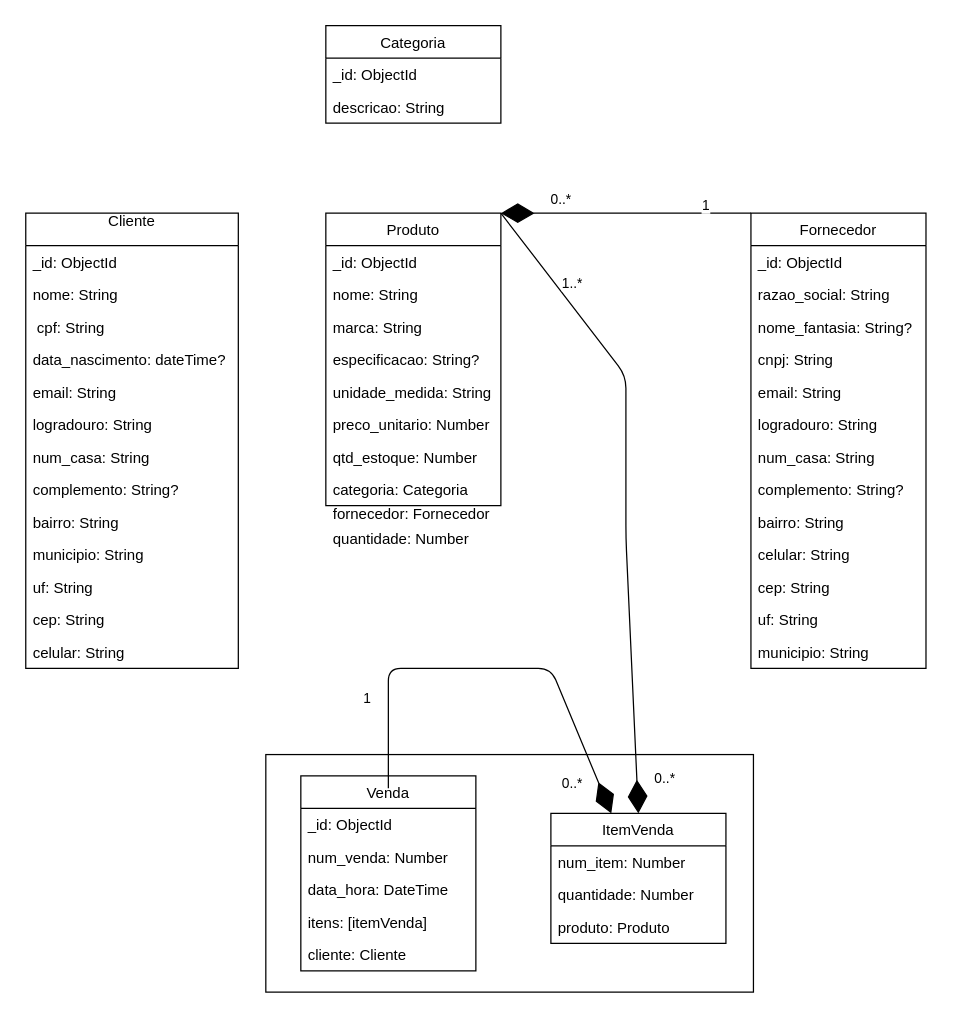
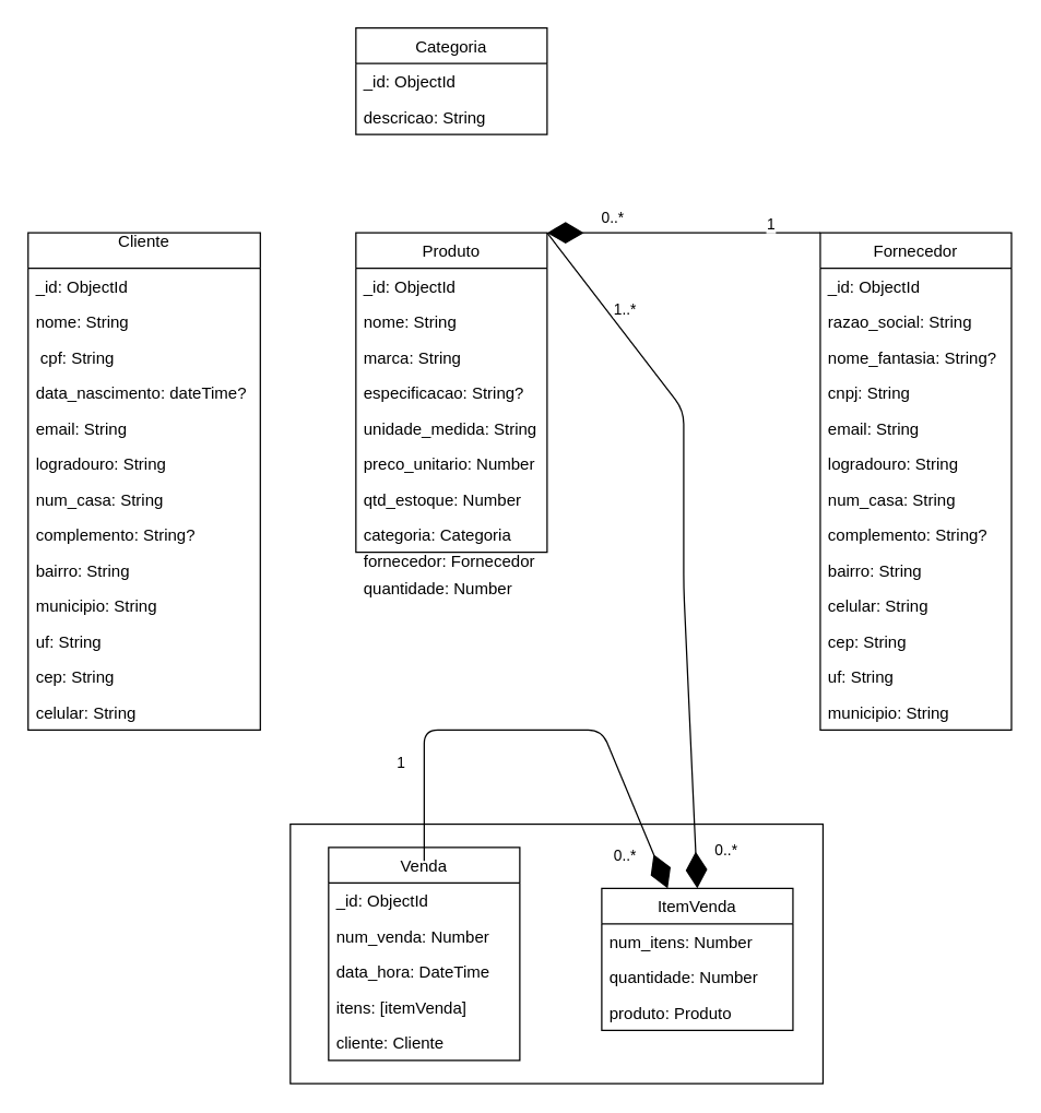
  <mxCell id="0" />
  <mxCell id="1" parent="0" />
  <mxCell id="2" value="Cliente&#10;" style="swimlane;fontStyle=0;childLayout=stackLayout;horizontal=1;startSize=26;fillColor=none;horizontalStack=0;resizeParent=1;resizeParentMax=0;resizeLast=0;collapsible=1;marginBottom=0;" parent="1" vertex="1"><mxGeometry x="20" y="170" width="170" height="364" as="geometry" /></mxCell>
  <mxCell id="3" value="_id: ObjectId" style="text;strokeColor=none;fillColor=none;align=left;verticalAlign=top;spacingLeft=4;spacingRight=4;overflow=hidden;rotatable=0;points=[[0,0.5],[1,0.5]];portConstraint=eastwest;" parent="2" vertex="1"><mxGeometry y="26" width="170" height="26" as="geometry" /></mxCell>
  <mxCell id="4" value="nome: String" style="text;strokeColor=none;fillColor=none;align=left;verticalAlign=top;spacingLeft=4;spacingRight=4;overflow=hidden;rotatable=0;points=[[0,0.5],[1,0.5]];portConstraint=eastwest;" parent="2" vertex="1"><mxGeometry y="52" width="170" height="26" as="geometry" /></mxCell>
  <mxCell id="5" value=" cpf: String" style="text;strokeColor=none;fillColor=none;align=left;verticalAlign=top;spacingLeft=4;spacingRight=4;overflow=hidden;rotatable=0;points=[[0,0.5],[1,0.5]];portConstraint=eastwest;" parent="2" vertex="1"><mxGeometry y="78" width="170" height="26" as="geometry" /></mxCell>
  <mxCell id="6" value="data_nascimento: dateTime?" style="text;strokeColor=none;fillColor=none;align=left;verticalAlign=top;spacingLeft=4;spacingRight=4;overflow=hidden;rotatable=0;points=[[0,0.5],[1,0.5]];portConstraint=eastwest;" parent="2" vertex="1"><mxGeometry y="104" width="170" height="26" as="geometry" /></mxCell>
  <mxCell id="7" value="email: String" style="text;strokeColor=none;fillColor=none;align=left;verticalAlign=top;spacingLeft=4;spacingRight=4;overflow=hidden;rotatable=0;points=[[0,0.5],[1,0.5]];portConstraint=eastwest;" parent="2" vertex="1"><mxGeometry y="130" width="170" height="26" as="geometry" /></mxCell>
  <mxCell id="8" value="logradouro: String" style="text;strokeColor=none;fillColor=none;align=left;verticalAlign=top;spacingLeft=4;spacingRight=4;overflow=hidden;rotatable=0;points=[[0,0.5],[1,0.5]];portConstraint=eastwest;" parent="2" vertex="1"><mxGeometry y="156" width="170" height="26" as="geometry" /></mxCell>
  <mxCell id="9" value="num_casa: String" style="text;strokeColor=none;fillColor=none;align=left;verticalAlign=top;spacingLeft=4;spacingRight=4;overflow=hidden;rotatable=0;points=[[0,0.5],[1,0.5]];portConstraint=eastwest;" parent="2" vertex="1"><mxGeometry y="182" width="170" height="26" as="geometry" /></mxCell>
  <mxCell id="10" value="complemento: String?" style="text;strokeColor=none;fillColor=none;align=left;verticalAlign=top;spacingLeft=4;spacingRight=4;overflow=hidden;rotatable=0;points=[[0,0.5],[1,0.5]];portConstraint=eastwest;" parent="2" vertex="1"><mxGeometry y="208" width="170" height="26" as="geometry" /></mxCell>
  <mxCell id="11" value="bairro: String" style="text;strokeColor=none;fillColor=none;align=left;verticalAlign=top;spacingLeft=4;spacingRight=4;overflow=hidden;rotatable=0;points=[[0,0.5],[1,0.5]];portConstraint=eastwest;" parent="2" vertex="1"><mxGeometry y="234" width="170" height="26" as="geometry" /></mxCell>
  <mxCell id="12" value="municipio: String" style="text;strokeColor=none;fillColor=none;align=left;verticalAlign=top;spacingLeft=4;spacingRight=4;overflow=hidden;rotatable=0;points=[[0,0.5],[1,0.5]];portConstraint=eastwest;" parent="2" vertex="1"><mxGeometry y="260" width="170" height="26" as="geometry" /></mxCell>
  <mxCell id="13" value="uf: String" style="text;strokeColor=none;fillColor=none;align=left;verticalAlign=top;spacingLeft=4;spacingRight=4;overflow=hidden;rotatable=0;points=[[0,0.5],[1,0.5]];portConstraint=eastwest;" parent="2" vertex="1"><mxGeometry y="286" width="170" height="26" as="geometry" /></mxCell>
  <mxCell id="14" value="cep: String" style="text;strokeColor=none;fillColor=none;align=left;verticalAlign=top;spacingLeft=4;spacingRight=4;overflow=hidden;rotatable=0;points=[[0,0.5],[1,0.5]];portConstraint=eastwest;" parent="2" vertex="1"><mxGeometry y="312" width="170" height="26" as="geometry" /></mxCell>
  <mxCell id="15" value="celular: String" style="text;strokeColor=none;fillColor=none;align=left;verticalAlign=top;spacingLeft=4;spacingRight=4;overflow=hidden;rotatable=0;points=[[0,0.5],[1,0.5]];portConstraint=eastwest;" parent="2" vertex="1"><mxGeometry y="338" width="170" height="26" as="geometry" /></mxCell>
  <mxCell id="16" value="Produto" style="swimlane;fontStyle=0;childLayout=stackLayout;horizontal=1;startSize=26;fillColor=none;horizontalStack=0;resizeParent=1;resizeParentMax=0;resizeLast=0;collapsible=1;marginBottom=0;" parent="1" vertex="1"><mxGeometry x="260" y="170" width="140" height="234" as="geometry" /></mxCell>
  <mxCell id="17" value="_id: ObjectId" style="text;strokeColor=none;fillColor=none;align=left;verticalAlign=top;spacingLeft=4;spacingRight=4;overflow=hidden;rotatable=0;points=[[0,0.5],[1,0.5]];portConstraint=eastwest;" parent="16" vertex="1"><mxGeometry y="26" width="140" height="26" as="geometry" /></mxCell>
  <mxCell id="18" value="nome: String" style="text;strokeColor=none;fillColor=none;align=left;verticalAlign=top;spacingLeft=4;spacingRight=4;overflow=hidden;rotatable=0;points=[[0,0.5],[1,0.5]];portConstraint=eastwest;" parent="16" vertex="1"><mxGeometry y="52" width="140" height="26" as="geometry" /></mxCell>
  <mxCell id="19" value="marca: String" style="text;strokeColor=none;fillColor=none;align=left;verticalAlign=top;spacingLeft=4;spacingRight=4;overflow=hidden;rotatable=0;points=[[0,0.5],[1,0.5]];portConstraint=eastwest;" parent="16" vertex="1"><mxGeometry y="78" width="140" height="26" as="geometry" /></mxCell>
  <mxCell id="20" value="especificacao: String?" style="text;strokeColor=none;fillColor=none;align=left;verticalAlign=top;spacingLeft=4;spacingRight=4;overflow=hidden;rotatable=0;points=[[0,0.5],[1,0.5]];portConstraint=eastwest;" parent="16" vertex="1"><mxGeometry y="104" width="140" height="26" as="geometry" /></mxCell>
  <mxCell id="21" value="unidade_medida: String" style="text;strokeColor=none;fillColor=none;align=left;verticalAlign=top;spacingLeft=4;spacingRight=4;overflow=hidden;rotatable=0;points=[[0,0.5],[1,0.5]];portConstraint=eastwest;" parent="16" vertex="1"><mxGeometry y="130" width="140" height="26" as="geometry" /></mxCell>
  <mxCell id="22" value="preco_unitario: Number" style="text;strokeColor=none;fillColor=none;align=left;verticalAlign=top;spacingLeft=4;spacingRight=4;overflow=hidden;rotatable=0;points=[[0,0.5],[1,0.5]];portConstraint=eastwest;" parent="16" vertex="1"><mxGeometry y="156" width="140" height="26" as="geometry" /></mxCell>
  <mxCell id="23" value="qtd_estoque: Number" style="text;strokeColor=none;fillColor=none;align=left;verticalAlign=top;spacingLeft=4;spacingRight=4;overflow=hidden;rotatable=0;points=[[0,0.5],[1,0.5]];portConstraint=eastwest;" parent="16" vertex="1"><mxGeometry y="182" width="140" height="26" as="geometry" /></mxCell>
  <mxCell id="24" value="categoria: Categoria&#10;&#10;fornecedor: " style="text;strokeColor=none;fillColor=none;align=left;verticalAlign=top;spacingLeft=4;spacingRight=4;overflow=hidden;rotatable=0;points=[[0,0.5],[1,0.5]];portConstraint=eastwest;" parent="16" vertex="1"><mxGeometry y="208" width="140" height="26" as="geometry" /></mxCell>
  <mxCell id="25" value="Categoria" style="swimlane;fontStyle=0;childLayout=stackLayout;horizontal=1;startSize=26;fillColor=none;horizontalStack=0;resizeParent=1;resizeParentMax=0;resizeLast=0;collapsible=1;marginBottom=0;" parent="1" vertex="1"><mxGeometry x="260" y="20" width="140" height="78" as="geometry" /></mxCell>
  <mxCell id="26" value="_id: ObjectId" style="text;strokeColor=none;fillColor=none;align=left;verticalAlign=top;spacingLeft=4;spacingRight=4;overflow=hidden;rotatable=0;points=[[0,0.5],[1,0.5]];portConstraint=eastwest;" parent="25" vertex="1"><mxGeometry y="26" width="140" height="26" as="geometry" /></mxCell>
  <mxCell id="27" value="descricao: String" style="text;strokeColor=none;fillColor=none;align=left;verticalAlign=top;spacingLeft=4;spacingRight=4;overflow=hidden;rotatable=0;points=[[0,0.5],[1,0.5]];portConstraint=eastwest;" parent="25" vertex="1"><mxGeometry y="52" width="140" height="26" as="geometry" /></mxCell>
  <mxCell id="28" value="Venda" style="swimlane;fontStyle=0;childLayout=stackLayout;horizontal=1;startSize=26;fillColor=none;horizontalStack=0;resizeParent=1;resizeParentMax=0;resizeLast=0;collapsible=1;marginBottom=0;" parent="1" vertex="1"><mxGeometry x="240" y="620" width="140" height="156" as="geometry" /></mxCell>
  <mxCell id="29" value="_id: ObjectId" style="text;strokeColor=none;fillColor=none;align=left;verticalAlign=top;spacingLeft=4;spacingRight=4;overflow=hidden;rotatable=0;points=[[0,0.5],[1,0.5]];portConstraint=eastwest;" parent="28" vertex="1"><mxGeometry y="26" width="140" height="26" as="geometry" /></mxCell>
  <mxCell id="30" value="num_venda: Number" style="text;strokeColor=none;fillColor=none;align=left;verticalAlign=top;spacingLeft=4;spacingRight=4;overflow=hidden;rotatable=0;points=[[0,0.5],[1,0.5]];portConstraint=eastwest;" parent="28" vertex="1"><mxGeometry y="52" width="140" height="26" as="geometry" /></mxCell>
  <mxCell id="31" value="data_hora: DateTime" style="text;strokeColor=none;fillColor=none;align=left;verticalAlign=top;spacingLeft=4;spacingRight=4;overflow=hidden;rotatable=0;points=[[0,0.5],[1,0.5]];portConstraint=eastwest;" parent="28" vertex="1"><mxGeometry y="78" width="140" height="26" as="geometry" /></mxCell>
  <mxCell id="32" value="itens: [itemVenda]" style="text;strokeColor=none;fillColor=none;align=left;verticalAlign=top;spacingLeft=4;spacingRight=4;overflow=hidden;rotatable=0;points=[[0,0.5],[1,0.5]];portConstraint=eastwest;" parent="28" vertex="1"><mxGeometry y="104" width="140" height="26" as="geometry" /></mxCell>
  <mxCell id="33" value="cliente: Cliente" style="text;strokeColor=none;fillColor=none;align=left;verticalAlign=top;spacingLeft=4;spacingRight=4;overflow=hidden;rotatable=0;points=[[0,0.5],[1,0.5]];portConstraint=eastwest;" parent="28" vertex="1"><mxGeometry y="130" width="140" height="26" as="geometry" /></mxCell>
  <mxCell id="34" value="Fornecedor" style="swimlane;fontStyle=0;childLayout=stackLayout;horizontal=1;startSize=26;fillColor=none;horizontalStack=0;resizeParent=1;resizeParentMax=0;resizeLast=0;collapsible=1;marginBottom=0;" parent="1" vertex="1"><mxGeometry x="600" y="170" width="140" height="364" as="geometry" /></mxCell>
  <mxCell id="35" value="_id: ObjectId" style="text;strokeColor=none;fillColor=none;align=left;verticalAlign=top;spacingLeft=4;spacingRight=4;overflow=hidden;rotatable=0;points=[[0,0.5],[1,0.5]];portConstraint=eastwest;" parent="34" vertex="1"><mxGeometry y="26" width="140" height="26" as="geometry" /></mxCell>
  <mxCell id="36" value="razao_social: String" style="text;strokeColor=none;fillColor=none;align=left;verticalAlign=top;spacingLeft=4;spacingRight=4;overflow=hidden;rotatable=0;points=[[0,0.5],[1,0.5]];portConstraint=eastwest;" parent="34" vertex="1"><mxGeometry y="52" width="140" height="26" as="geometry" /></mxCell>
  <mxCell id="37" value="nome_fantasia: String?" style="text;strokeColor=none;fillColor=none;align=left;verticalAlign=top;spacingLeft=4;spacingRight=4;overflow=hidden;rotatable=0;points=[[0,0.5],[1,0.5]];portConstraint=eastwest;" parent="34" vertex="1"><mxGeometry y="78" width="140" height="26" as="geometry" /></mxCell>
  <mxCell id="38" value="cnpj: String" style="text;strokeColor=none;fillColor=none;align=left;verticalAlign=top;spacingLeft=4;spacingRight=4;overflow=hidden;rotatable=0;points=[[0,0.5],[1,0.5]];portConstraint=eastwest;" parent="34" vertex="1"><mxGeometry y="104" width="140" height="26" as="geometry" /></mxCell>
  <mxCell id="39" value="email: String" style="text;strokeColor=none;fillColor=none;align=left;verticalAlign=top;spacingLeft=4;spacingRight=4;overflow=hidden;rotatable=0;points=[[0,0.5],[1,0.5]];portConstraint=eastwest;" parent="34" vertex="1"><mxGeometry y="130" width="140" height="26" as="geometry" /></mxCell>
  <mxCell id="40" value="logradouro: String" style="text;strokeColor=none;fillColor=none;align=left;verticalAlign=top;spacingLeft=4;spacingRight=4;overflow=hidden;rotatable=0;points=[[0,0.5],[1,0.5]];portConstraint=eastwest;" parent="34" vertex="1"><mxGeometry y="156" width="140" height="26" as="geometry" /></mxCell>
  <mxCell id="41" value="num_casa: String" style="text;strokeColor=none;fillColor=none;align=left;verticalAlign=top;spacingLeft=4;spacingRight=4;overflow=hidden;rotatable=0;points=[[0,0.5],[1,0.5]];portConstraint=eastwest;" parent="34" vertex="1"><mxGeometry y="182" width="140" height="26" as="geometry" /></mxCell>
  <mxCell id="42" value="complemento: String?" style="text;strokeColor=none;fillColor=none;align=left;verticalAlign=top;spacingLeft=4;spacingRight=4;overflow=hidden;rotatable=0;points=[[0,0.5],[1,0.5]];portConstraint=eastwest;" parent="34" vertex="1"><mxGeometry y="208" width="140" height="26" as="geometry" /></mxCell>
  <mxCell id="43" value="bairro: String" style="text;strokeColor=none;fillColor=none;align=left;verticalAlign=top;spacingLeft=4;spacingRight=4;overflow=hidden;rotatable=0;points=[[0,0.5],[1,0.5]];portConstraint=eastwest;" parent="34" vertex="1"><mxGeometry y="234" width="140" height="26" as="geometry" /></mxCell>
  <mxCell id="44" value="celular: String" style="text;strokeColor=none;fillColor=none;align=left;verticalAlign=top;spacingLeft=4;spacingRight=4;overflow=hidden;rotatable=0;points=[[0,0.5],[1,0.5]];portConstraint=eastwest;" parent="34" vertex="1"><mxGeometry y="260" width="140" height="26" as="geometry" /></mxCell>
  <mxCell id="45" value="cep: String" style="text;strokeColor=none;fillColor=none;align=left;verticalAlign=top;spacingLeft=4;spacingRight=4;overflow=hidden;rotatable=0;points=[[0,0.5],[1,0.5]];portConstraint=eastwest;" parent="34" vertex="1"><mxGeometry y="286" width="140" height="26" as="geometry" /></mxCell>
  <mxCell id="46" value="uf: String" style="text;strokeColor=none;fillColor=none;align=left;verticalAlign=top;spacingLeft=4;spacingRight=4;overflow=hidden;rotatable=0;points=[[0,0.5],[1,0.5]];portConstraint=eastwest;" parent="34" vertex="1"><mxGeometry y="312" width="140" height="26" as="geometry" /></mxCell>
  <mxCell id="47" value="municipio: String" style="text;strokeColor=none;fillColor=none;align=left;verticalAlign=top;spacingLeft=4;spacingRight=4;overflow=hidden;rotatable=0;points=[[0,0.5],[1,0.5]];portConstraint=eastwest;" parent="34" vertex="1"><mxGeometry y="338" width="140" height="26" as="geometry" /></mxCell>
  <mxCell id="48" value="" style="endArrow=diamondThin;endFill=1;endSize=24;html=1;exitX=0;exitY=0;exitDx=0;exitDy=0;" parent="1" source="34" edge="1"><mxGeometry width="160" relative="1" as="geometry"><mxPoint x="490" y="150" as="sourcePoint" /><mxPoint x="400" y="170" as="targetPoint" /><Array as="points" /></mxGeometry></mxCell>
  <mxCell id="49" value="1" style="edgeLabel;html=1;align=center;verticalAlign=middle;resizable=0;points=[];" parent="48" vertex="1" connectable="0"><mxGeometry x="-0.389" relative="1" as="geometry"><mxPoint x="24" y="-7" as="offset" /></mxGeometry></mxCell>
  <mxCell id="50" value="0..*" style="edgeLabel;html=1;align=center;verticalAlign=middle;resizable=0;points=[];" parent="48" vertex="1" connectable="0"><mxGeometry x="0.526" y="-3" relative="1" as="geometry"><mxPoint y="-9" as="offset" /></mxGeometry></mxCell>
  <mxCell id="51" value="ItemVenda" style="swimlane;fontStyle=0;childLayout=stackLayout;horizontal=1;startSize=26;fillColor=none;horizontalStack=0;resizeParent=1;resizeParentMax=0;resizeLast=0;collapsible=1;marginBottom=0;" parent="1" vertex="1"><mxGeometry x="440" y="650" width="140" height="104" as="geometry" /></mxCell>
- <mxCell id="52" value="num_item: Number" style="text;strokeColor=none;fillColor=none;align=left;verticalAlign=top;spacingLeft=4;spacingRight=4;overflow=hidden;rotatable=0;points=[[0,0.5],[1,0.5]];portConstraint=eastwest;" parent="51" vertex="1"><mxGeometry y="26" width="140" height="26" as="geometry" /></mxCell>
+ <mxCell id="52" value="num_itens: Number" style="text;strokeColor=none;fillColor=none;align=left;verticalAlign=top;spacingLeft=4;spacingRight=4;overflow=hidden;rotatable=0;points=[[0,0.5],[1,0.5]];portConstraint=eastwest;" parent="51" vertex="1"><mxGeometry y="26" width="140" height="26" as="geometry" /></mxCell>
  <mxCell id="53" value="quantidade: Number" style="text;strokeColor=none;fillColor=none;align=left;verticalAlign=top;spacingLeft=4;spacingRight=4;overflow=hidden;rotatable=0;points=[[0,0.5],[1,0.5]];portConstraint=eastwest;" parent="51" vertex="1"><mxGeometry y="52" width="140" height="26" as="geometry" /></mxCell>
  <mxCell id="54" value="produto: Produto" style="text;strokeColor=none;fillColor=none;align=left;verticalAlign=top;spacingLeft=4;spacingRight=4;overflow=hidden;rotatable=0;points=[[0,0.5],[1,0.5]];portConstraint=eastwest;" parent="51" vertex="1"><mxGeometry y="78" width="140" height="26" as="geometry" /></mxCell>
  <mxCell id="55" value="" style="endArrow=diamondThin;endFill=1;endSize=24;html=1;entryX=0.5;entryY=0;entryDx=0;entryDy=0;" parent="1" edge="1" target="51"><mxGeometry width="160" relative="1" as="geometry"><mxPoint x="400" y="170" as="sourcePoint" /><mxPoint x="500" y="600" as="targetPoint" /><Array as="points"><mxPoint x="500" y="300" /><mxPoint x="500" y="430" /></Array></mxGeometry></mxCell>
  <mxCell id="56" value="0..*" style="edgeLabel;html=1;align=center;verticalAlign=middle;resizable=0;points=[];" parent="55" vertex="1" connectable="0"><mxGeometry x="0.902" y="1" relative="1" as="geometry"><mxPoint x="21" y="-3" as="offset" /></mxGeometry></mxCell>
  <mxCell id="57" value="1..*" style="edgeLabel;html=1;align=center;verticalAlign=middle;resizable=0;points=[];" parent="55" vertex="1" connectable="0"><mxGeometry x="-0.528" y="1" relative="1" as="geometry"><mxPoint x="-18" y="-40" as="offset" /></mxGeometry></mxCell>
  <mxCell id="58" value="0..*" style="endArrow=diamondThin;endFill=1;endSize=24;html=1;" parent="1" target="51" edge="1"><mxGeometry x="0.802" y="-20" width="160" relative="1" as="geometry"><mxPoint x="310" y="630" as="sourcePoint" /><mxPoint x="440" y="764" as="targetPoint" /><Array as="points"><mxPoint x="310" y="534" /><mxPoint x="440" y="534" /></Array><mxPoint as="offset" /></mxGeometry></mxCell>
  <mxCell id="59" value="1" style="edgeLabel;html=1;align=center;verticalAlign=middle;resizable=0;points=[];" parent="58" vertex="1" connectable="0"><mxGeometry x="-0.324" y="3" relative="1" as="geometry"><mxPoint x="-41" y="26" as="offset" /></mxGeometry></mxCell>
  <mxCell id="60" value="fornecedor: Fornecedor" style="text;strokeColor=none;fillColor=none;align=left;verticalAlign=top;spacingLeft=4;spacingRight=4;overflow=hidden;rotatable=0;points=[[0,0.5],[1,0.5]];portConstraint=eastwest;" vertex="1" parent="1"><mxGeometry x="260" y="397" width="140" height="26" as="geometry" /></mxCell>
  <mxCell id="61" value="" style="whiteSpace=wrap;html=1;fillColor=none;" vertex="1" parent="1"><mxGeometry x="212" y="603" width="390" height="190" as="geometry" /></mxCell>
  <mxCell id="62" value="quantidade: Number" style="text;strokeColor=none;fillColor=none;align=left;verticalAlign=top;spacingLeft=4;spacingRight=4;overflow=hidden;rotatable=0;points=[[0,0.5],[1,0.5]];portConstraint=eastwest;" vertex="1" parent="1"><mxGeometry x="260" y="417" width="140" height="26" as="geometry" /></mxCell>
